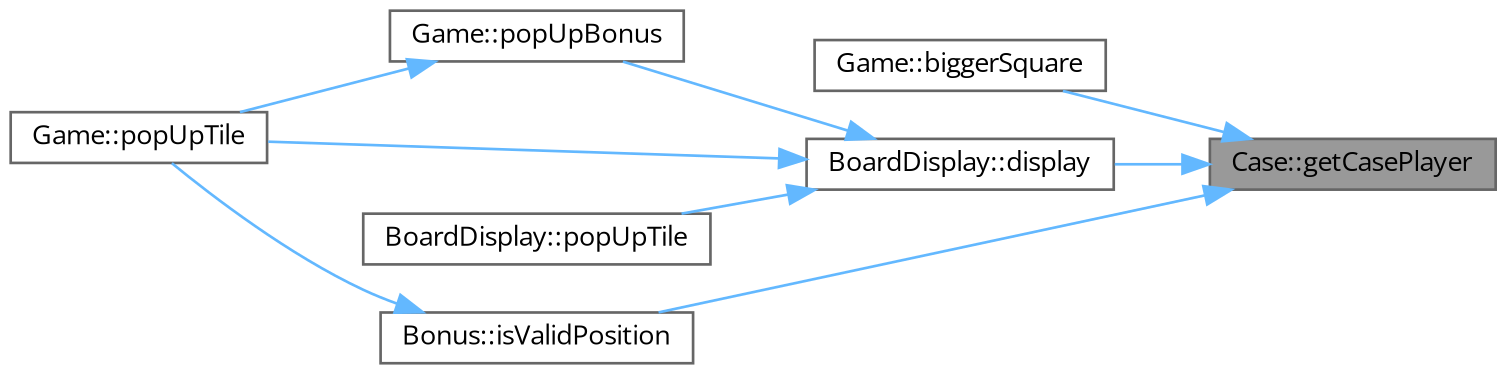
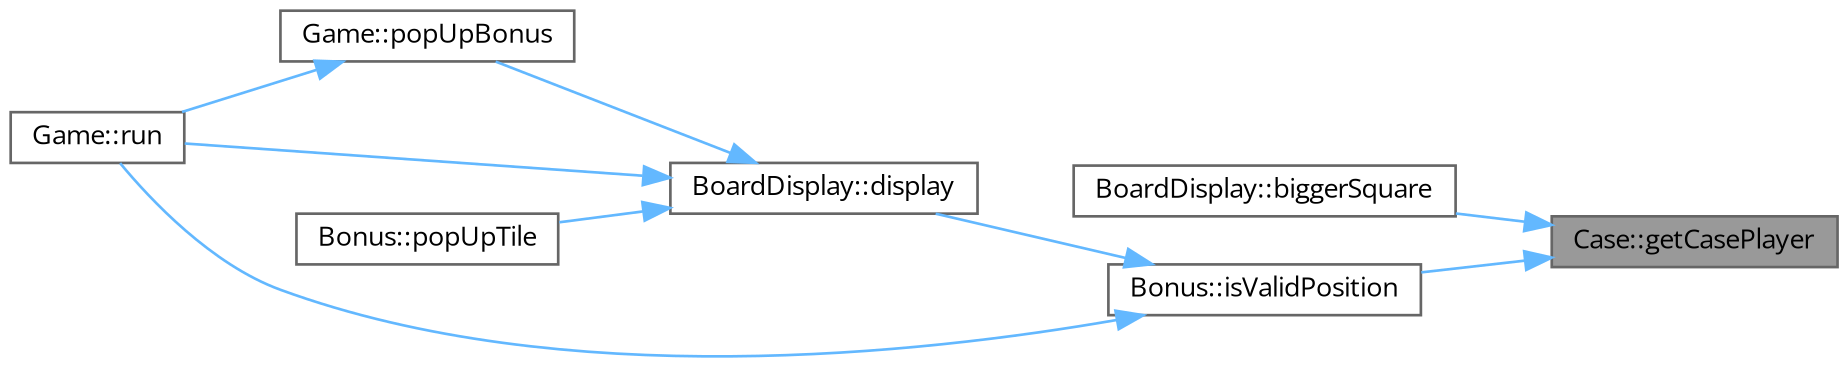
  digraph {
    fontname="Open Sans"
    rankdir=RL
    node [color=grey40 fillcolor=white fontname="Open Sans" fontsize=10 shape=box style=filled]
    edge [color=steelblue1 dir=back fontname="Open Sans" fontsize=10 labelfontname=Helvetica labelfontsize=10 style=solid]
    n1 [color=gray40 fillcolor=grey60 fontcolor=black height=0.2 label="Case::getCasePlayer" width=0.4]
-   n2 [height=0.2 label="Game::biggerSquare" width=0.4]
+   n2 [height=0.2 label="BoardDisplay::biggerSquare" width=0.4]
    n3 [height=0.2 label="BoardDisplay::display" width=0.4]
    n4 [height=0.2 label="Bonus::isValidPosition" width=0.4]
    n5 [height=0.2 label="Game::popUpBonus" width=0.4]
-   n6 [height=0.2 label="Game::popUpTile" width=0.4]
-   n7 [height=0.2 label="BoardDisplay::popUpTile" width=0.4]
+   n6 [height=0.2 label="Game::run" width=0.4]
+   n7 [height=0.2 label="Bonus::popUpTile" width=0.4]
    n1 -> n2
-   n1 -> n3
+   n4 -> n3
    n1 -> n4
    n3 -> n5
    n3 -> n6
    n3 -> n7
    n4 -> n6
    n5 -> n6
  }
